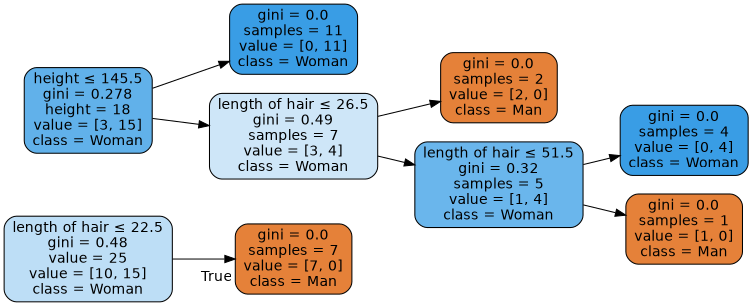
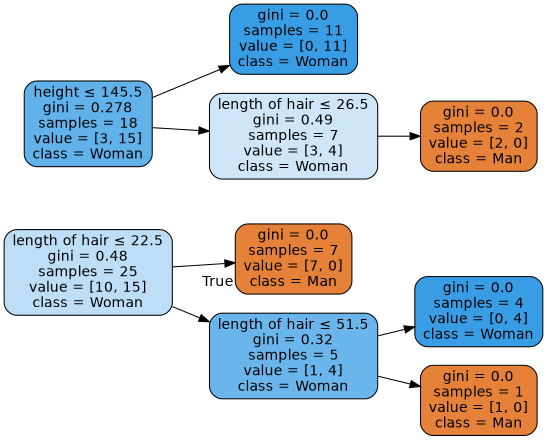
  digraph {
    rankdir=LR
    node [color=black fillcolor="#e58139" fontname=helvetica shape=box style="filled, rounded"]
    edge [fontname=helvetica]
-   n1 [fillcolor="#bddef6" label=<length of hair &le; 22.5<br/>gini = 0.48<br/>value = 25<br/>value = [10, 15]<br/>class = Woman>]
+   n1 [fillcolor="#bddef6" label=<length of hair &le; 22.5<br/>gini = 0.48<br/>samples = 25<br/>value = [10, 15]<br/>class = Woman>]
    n2 [label=<gini = 0.0<br/>samples = 7<br/>value = [7, 0]<br/>class = Man>]
-   n3 [fillcolor="#61b1ea" label=<height &le; 145.5<br/>gini = 0.278<br/>height = 18<br/>value = [3, 15]<br/>class = Woman>]
+   n3 [fillcolor="#61b1ea" label=<height &le; 145.5<br/>gini = 0.278<br/>samples = 18<br/>value = [3, 15]<br/>class = Woman>]
    n4 [fillcolor="#399de5" label=<gini = 0.0<br/>samples = 11<br/>value = [0, 11]<br/>class = Woman>]
    n5 [fillcolor="#cee6f8" label=<length of hair &le; 26.5<br/>gini = 0.49<br/>samples = 7<br/>value = [3, 4]<br/>class = Woman>]
    n6 [label=<gini = 0.0<br/>samples = 2<br/>value = [2, 0]<br/>class = Man>]
    n7 [fillcolor="#6ab6ec" label=<length of hair &le; 51.5<br/>gini = 0.32<br/>samples = 5<br/>value = [1, 4]<br/>class = Woman>]
    n8 [fillcolor="#399de5" label=<gini = 0.0<br/>samples = 4<br/>value = [0, 4]<br/>class = Woman>]
    n9 [label=<gini = 0.0<br/>samples = 1<br/>value = [1, 0]<br/>class = Man>]
    n1 -> n2 [headlabel=True labelangle=45 labeldistance=2.5]
    n3 -> n4
    n3 -> n5
    n5 -> n6
-   n5 -> n7
+   n1 -> n7
    n7 -> n8
    n7 -> n9
  }
